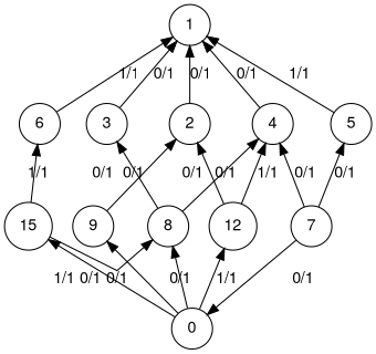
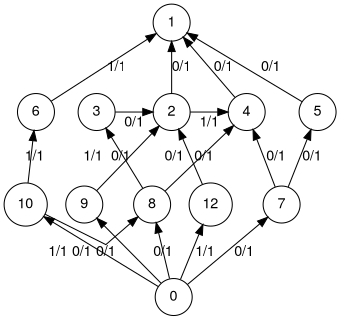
  digraph {
    fontname="Helvetica,Arial,sans-serif"
    rankdir=BT
    splines=false
    node [fontname="Helvetica,Arial,sans-serif" shape=circle]
    edge [fontname="Helvetica,Arial,sans-serif"]
    0
    n2 [label=12]
-   10 [label=15]
+   10
    9
    8
    7
    6
    5
    4
    3
    2
    1
    subgraph sub_1 {
      color=transparent
      rank=same
      0
    }
    subgraph sub_2 {
      color=transparent
      rank=same
      n2
      10
      9
      8
      7
    }
    subgraph sub_3 {
      color=transparent
      rank=same
      6
      5
      4
      3
      2
    }
    subgraph sub_4 {
      color=transparent
      rank=same
      1
    }
    0 -> n2 [label="1/1"]
    0 -> 10 [label="1/1"]
    0 -> 9 [label="0/1"]
    0 -> 8 [label="0/1"]
-   7 -> 0 [label="0/1"]
-   n2 -> 4 [label="1/1"]
+   0 -> 7 [label="0/1"]
+   2 -> 4 [label="1/1"]
    n2 -> 2 [label="0/1"]
    10 -> 8 [label="0/1"]
    10 -> 6 [label="1/1"]
-   9 -> 2 [label="0/1"]
+   9 -> 2 [label="1/1"]
    8 -> 4 [label="0/1"]
    8 -> 3 [label="0/1"]
    7 -> 5 [label="0/1"]
    7 -> 4 [label="0/1"]
    6 -> 1 [label="1/1"]
-   5 -> 1 [label="1/1"]
+   5 -> 1 [label="0/1"]
    4 -> 1 [label="0/1"]
-   3 -> 1 [label="0/1"]
+   3 -> 2 [label="0/1"]
    2 -> 1 [label="0/1"]
  }
